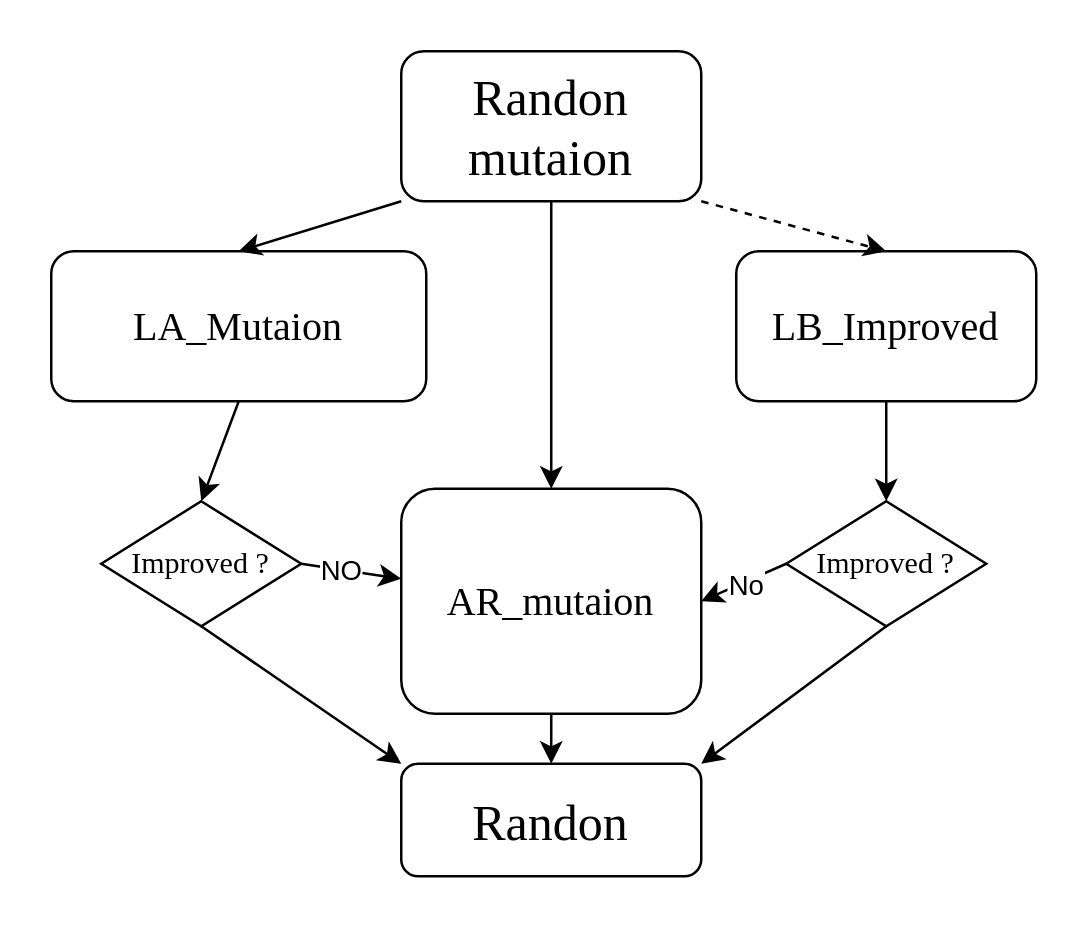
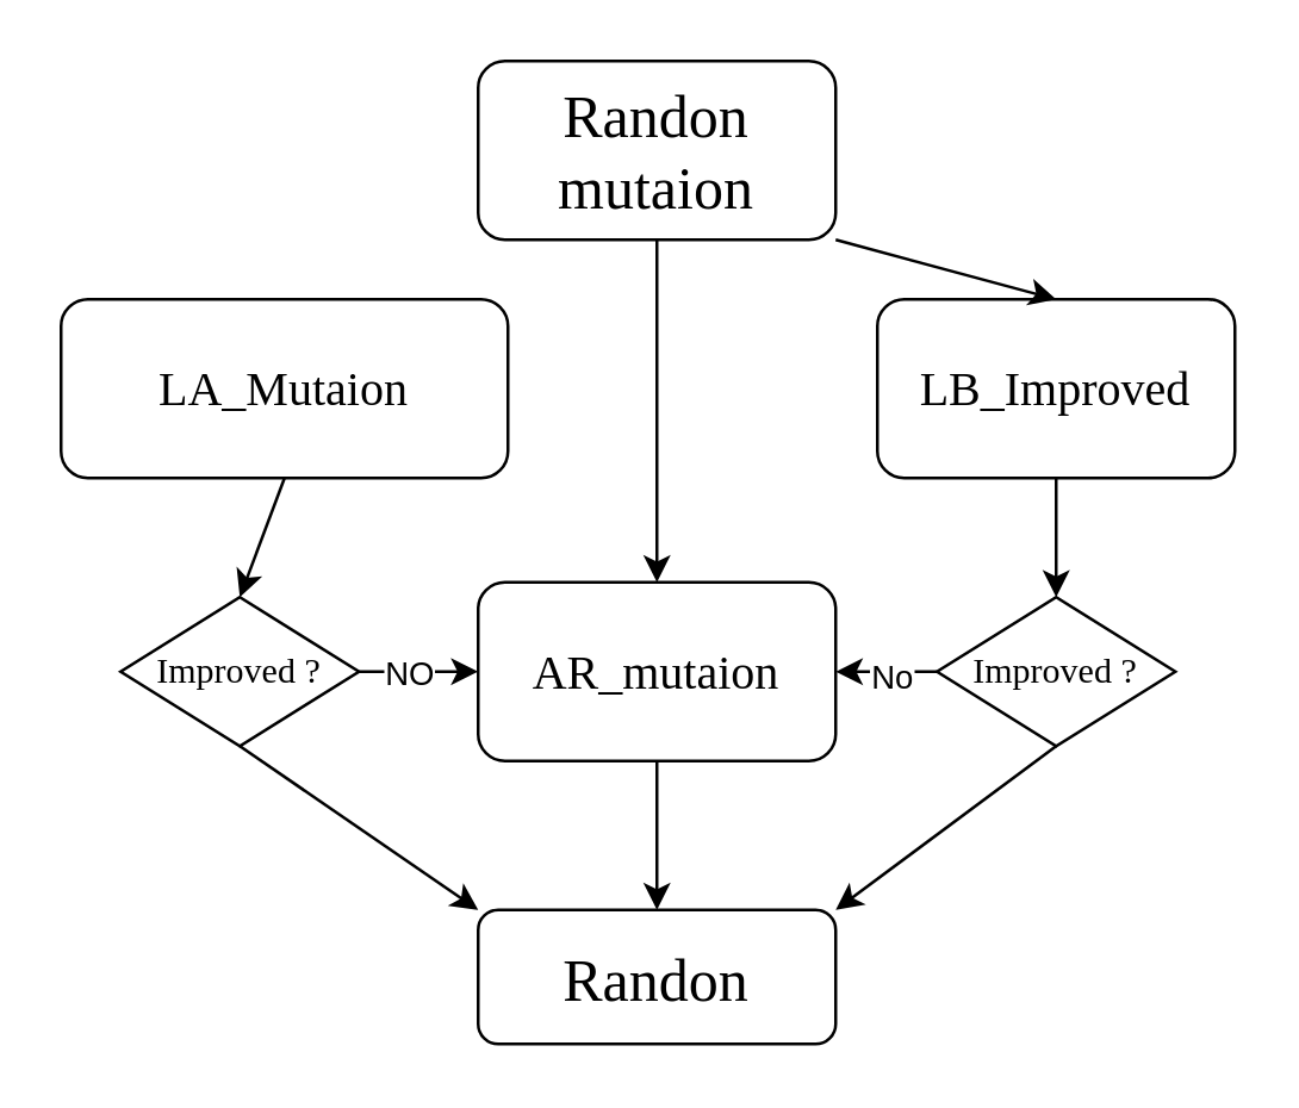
  <mxCell id="0" />
  <mxCell id="1" parent="0" />
  <mxCell id="2" value="&lt;span lang=&quot;EN-US&quot; style=&quot;font-size: 12pt;&quot;&gt;LA_Mutaion&lt;/span&gt;" style="rounded=1;whiteSpace=wrap;html=1;fontFamily=Times New Roman;" vertex="1" parent="1"><mxGeometry x="20" y="100" width="150" height="60" as="geometry" /></mxCell>
  <mxCell id="3" value="&lt;span lang=&quot;EN-US&quot; style=&quot;font-size: 12pt;&quot;&gt;LB_Improved&lt;/span&gt;" style="rounded=1;whiteSpace=wrap;html=1;fontFamily=Times New Roman;" vertex="1" parent="1"><mxGeometry x="294" y="100" width="120" height="60" as="geometry" /></mxCell>
- <mxCell id="4" value="&lt;span style=&quot;font-size:12.0pt;line-height:&lt;br/&gt;150%;font-family:&amp;quot;Times New Roman&amp;quot;,serif;mso-fareast-font-family:宋体;mso-fareast-theme-font:&lt;br/&gt;minor-fareast;mso-bidi-theme-font:minor-bidi;mso-font-kerning:1.0pt;mso-ansi-language:&lt;br/&gt;EN-US;mso-fareast-language:ZH-CN;mso-bidi-language:AR-SA&quot; lang=&quot;EN-US&quot;&gt;AR_mutaion&lt;/span&gt;" style="rounded=1;whiteSpace=wrap;html=1;" vertex="1" parent="1"><mxGeometry x="160" y="195" width="120" height="90" as="geometry" /></mxCell>
+ <mxCell id="4" value="&lt;span style=&quot;font-size:12.0pt;line-height:&lt;br/&gt;150%;font-family:&amp;quot;Times New Roman&amp;quot;,serif;mso-fareast-font-family:宋体;mso-fareast-theme-font:&lt;br/&gt;minor-fareast;mso-bidi-theme-font:minor-bidi;mso-font-kerning:1.0pt;mso-ansi-language:&lt;br/&gt;EN-US;mso-fareast-language:ZH-CN;mso-bidi-language:AR-SA&quot; lang=&quot;EN-US&quot;&gt;AR_mutaion&lt;/span&gt;" style="rounded=1;whiteSpace=wrap;html=1;" vertex="1" parent="1"><mxGeometry x="160" y="195" width="120" height="60" as="geometry" /></mxCell>
  <mxCell id="5" value="Randon mutaion" style="rounded=1;whiteSpace=wrap;html=1;fontSize=20;fontFamily=Times New Roman;" vertex="1" parent="1"><mxGeometry x="160" y="20" width="120" height="60" as="geometry" /></mxCell>
  <mxCell id="6" value="&lt;span data-slate-fragment=&quot;JTVCJTdCJTIydHlwZSUyMiUzQSUyMnBhcmFncmFwaCUyMiUyQyUyMmNoaWxkcmVuJTIyJTNBJTVCJTdCJTIyaWQlMjIlM0ElMjJCYWo3bkRtcW5lJTIyJTJDJTIycGFyYUlkeCUyMiUzQTAlMkMlMjJzcmMlMjIlM0ElMjJJZiUyMG5vJTIwaW1wcm92ZW1lbnQlMjIlMkMlMjJkc3QlMjIlM0ElMjIlRTUlQTYlODIlRTYlOUUlOUMlRTYlQjIlQTElRTYlOUMlODklRTYlOTQlQjklRTUlOTYlODQlMjIlMkMlMjJtZXRhZGF0YSUyMiUzQSUyMiUyMiUyQyUyMm1hdGNoZXMlMjIlM0FudWxsJTJDJTIybWV0YURhdGElMjIlM0ElNUIlNUQlMkMlMjJ0ZXh0JTIyJTNBJTIySWYlMjBubyUyMGltcHJvdmVtZW50JTIyJTdEJTVEJTdEJTVE&quot; style=&quot;white-space: pre;&quot;&gt;Improved ?&lt;/span&gt;" style="rhombus;whiteSpace=wrap;html=1;fontFamily=Times New Roman;" vertex="1" parent="1"><mxGeometry x="40" y="200" width="80" height="50" as="geometry" /></mxCell>
  <mxCell id="7" value="" style="endArrow=classic;html=1;rounded=0;exitX=0.5;exitY=1;exitDx=0;exitDy=0;entryX=0.5;entryY=0;entryDx=0;entryDy=0;" edge="1" parent="1" source="5" target="4"><mxGeometry width="50" height="50" relative="1" as="geometry"><mxPoint x="190" y="160" as="sourcePoint" /><mxPoint x="240" y="110" as="targetPoint" /></mxGeometry></mxCell>
- <mxCell id="8" value="" style="endArrow=classic;html=1;rounded=0;exitX=0;exitY=1;exitDx=0;exitDy=0;entryX=0.5;entryY=0;entryDx=0;entryDy=0;" edge="1" parent="1" source="5" target="2"><mxGeometry width="50" height="50" relative="1" as="geometry"><mxPoint x="90" y="80" as="sourcePoint" /><mxPoint x="140" y="30" as="targetPoint" /></mxGeometry></mxCell>
- <mxCell id="9" value="" style="endArrow=classic;html=1;rounded=0;exitX=1;exitY=1;exitDx=0;exitDy=0;entryX=0.5;entryY=0;entryDx=0;entryDy=0;dashed=1;" edge="1" parent="1" source="5" target="3"><mxGeometry width="50" height="50" relative="1" as="geometry"><mxPoint x="170" y="60" as="sourcePoint" /><mxPoint x="100" y="110" as="targetPoint" /></mxGeometry></mxCell>
+ <mxCell id="9" value="" style="endArrow=classic;html=1;rounded=0;exitX=1;exitY=1;exitDx=0;exitDy=0;entryX=0.5;entryY=0;entryDx=0;entryDy=0;" edge="1" parent="1" source="5" target="3"><mxGeometry width="50" height="50" relative="1" as="geometry"><mxPoint x="170" y="60" as="sourcePoint" /><mxPoint x="100" y="110" as="targetPoint" /></mxGeometry></mxCell>
  <mxCell id="10" value="" style="endArrow=classic;html=1;rounded=0;exitX=1;exitY=0.5;exitDx=0;exitDy=0;" edge="1" parent="1" source="6" target="4"><mxGeometry width="50" height="50" relative="1" as="geometry"><mxPoint x="70" y="330" as="sourcePoint" /><mxPoint x="120" y="280" as="targetPoint" /></mxGeometry></mxCell>
  <mxCell id="11" value="NO" style="edgeLabel;html=1;align=center;verticalAlign=middle;resizable=0;points=[];" vertex="1" connectable="0" parent="10"><mxGeometry x="-0.193" relative="1" as="geometry"><mxPoint as="offset" /></mxGeometry></mxCell>
  <mxCell id="12" value="&lt;span data-slate-fragment=&quot;JTVCJTdCJTIydHlwZSUyMiUzQSUyMnBhcmFncmFwaCUyMiUyQyUyMmNoaWxkcmVuJTIyJTNBJTVCJTdCJTIyaWQlMjIlM0ElMjJCYWo3bkRtcW5lJTIyJTJDJTIycGFyYUlkeCUyMiUzQTAlMkMlMjJzcmMlMjIlM0ElMjJJZiUyMG5vJTIwaW1wcm92ZW1lbnQlMjIlMkMlMjJkc3QlMjIlM0ElMjIlRTUlQTYlODIlRTYlOUUlOUMlRTYlQjIlQTElRTYlOUMlODklRTYlOTQlQjklRTUlOTYlODQlMjIlMkMlMjJtZXRhZGF0YSUyMiUzQSUyMiUyMiUyQyUyMm1hdGNoZXMlMjIlM0FudWxsJTJDJTIybWV0YURhdGElMjIlM0ElNUIlNUQlMkMlMjJ0ZXh0JTIyJTNBJTIySWYlMjBubyUyMGltcHJvdmVtZW50JTIyJTdEJTVEJTdEJTVE&quot; style=&quot;white-space: pre;&quot;&gt;Improved ?&lt;/span&gt;" style="rhombus;whiteSpace=wrap;html=1;fontFamily=Times New Roman;" vertex="1" parent="1"><mxGeometry x="314" y="200" width="80" height="50" as="geometry" /></mxCell>
  <mxCell id="13" value="" style="endArrow=classic;html=1;rounded=0;entryX=1;entryY=0.5;entryDx=0;entryDy=0;exitX=0;exitY=0.5;exitDx=0;exitDy=0;" edge="1" parent="1" source="12" target="4"><mxGeometry width="50" height="50" relative="1" as="geometry"><mxPoint x="260" y="320" as="sourcePoint" /><mxPoint x="310" y="270" as="targetPoint" /></mxGeometry></mxCell>
  <mxCell id="14" value="No" style="edgeLabel;html=1;align=center;verticalAlign=middle;resizable=0;points=[];" vertex="1" connectable="0" parent="13"><mxGeometry x="-0.05" y="1" relative="1" as="geometry"><mxPoint as="offset" /></mxGeometry></mxCell>
  <mxCell id="15" value="" style="endArrow=classic;html=1;rounded=0;exitX=0.5;exitY=1;exitDx=0;exitDy=0;entryX=0.5;entryY=0;entryDx=0;entryDy=0;" edge="1" parent="1" source="2" target="6"><mxGeometry width="50" height="50" relative="1" as="geometry"><mxPoint x="0" y="330" as="sourcePoint" /><mxPoint x="50" y="280" as="targetPoint" /></mxGeometry></mxCell>
  <mxCell id="16" value="" style="endArrow=classic;html=1;rounded=0;exitX=0.5;exitY=1;exitDx=0;exitDy=0;entryX=0.5;entryY=0;entryDx=0;entryDy=0;" edge="1" parent="1" source="3" target="12"><mxGeometry width="50" height="50" relative="1" as="geometry"><mxPoint x="290" y="350" as="sourcePoint" /><mxPoint x="340" y="300" as="targetPoint" /></mxGeometry></mxCell>
  <mxCell id="17" value="" style="endArrow=classic;html=1;rounded=0;exitX=0.5;exitY=1;exitDx=0;exitDy=0;entryX=0;entryY=0;entryDx=0;entryDy=0;" edge="1" parent="1" source="6" target="20"><mxGeometry width="50" height="50" relative="1" as="geometry"><mxPoint x="130" y="330" as="sourcePoint" /><mxPoint x="120" y="310" as="targetPoint" /></mxGeometry></mxCell>
  <mxCell id="18" value="" style="endArrow=classic;html=1;rounded=0;exitX=0.5;exitY=1;exitDx=0;exitDy=0;entryX=1;entryY=0;entryDx=0;entryDy=0;" edge="1" parent="1" source="12" target="20"><mxGeometry width="50" height="50" relative="1" as="geometry"><mxPoint x="300" y="340" as="sourcePoint" /><mxPoint x="290" y="300" as="targetPoint" /></mxGeometry></mxCell>
  <mxCell id="19" value="" style="endArrow=classic;html=1;rounded=0;exitX=0.5;exitY=1;exitDx=0;exitDy=0;entryX=0.5;entryY=0;entryDx=0;entryDy=0;" edge="1" parent="1" source="4" target="20"><mxGeometry width="50" height="50" relative="1" as="geometry"><mxPoint x="220" y="270" as="sourcePoint" /><mxPoint x="220" y="300" as="targetPoint" /></mxGeometry></mxCell>
  <mxCell id="20" value="Randon" style="rounded=1;whiteSpace=wrap;html=1;fontFamily=Times New Roman;fontSize=20;" vertex="1" parent="1"><mxGeometry x="160" y="305" width="120" height="45" as="geometry" /></mxCell>
